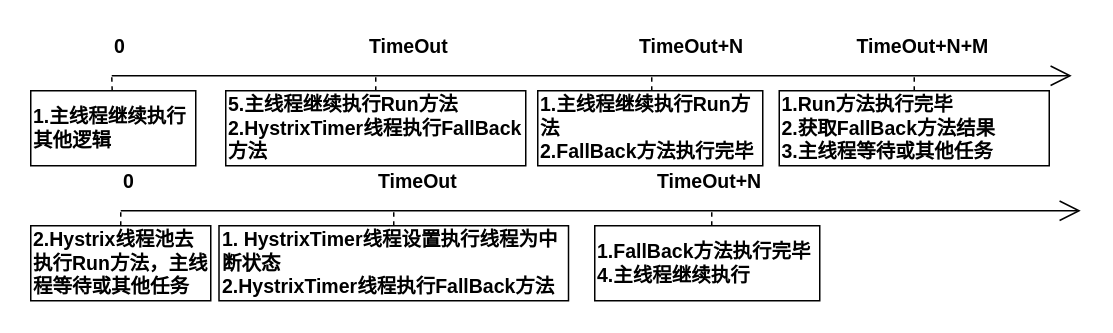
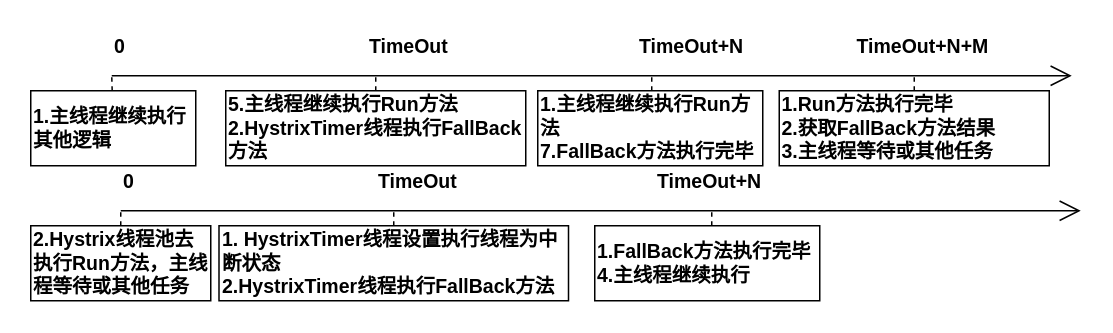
  <mxCell id="0" />
  <mxCell id="1" parent="0" />
  <mxCell id="2" value="1.主线程继续执行其他逻辑" style="shape=rect;html=1;whiteSpace=wrap;align=left;fontSize=13;fontStyle=1" vertex="1" parent="1"><mxGeometry x="20" y="60" width="110" height="50" as="geometry" /></mxCell>
  <mxCell id="3" value="" style="edgeStyle=none;dashed=1;html=1;endArrow=none;align=left;fontSize=13;fontStyle=1" edge="1" source="2" parent="1"><mxGeometry relative="1" as="geometry"><mxPoint x="74" y="50" as="targetPoint" /></mxGeometry></mxCell>
  <mxCell id="4" value="" style="edgeStyle=none;html=1;endArrow=open;verticalAlign=bottom;endSize=12;align=left;fontSize=13;fontStyle=1" edge="1" parent="1"><mxGeometry relative="1" as="geometry"><mxPoint x="74" y="50" as="sourcePoint" /><mxPoint x="714" y="50" as="targetPoint" /></mxGeometry></mxCell>
  <mxCell id="5" value="5.主线程继续执行Run方法&lt;br style=&quot;font-size: 13px;&quot;&gt;2.HystrixTimer线程执行FallBack方法" style="shape=rect;html=1;whiteSpace=wrap;align=left;fontSize=13;fontStyle=1" vertex="1" parent="1"><mxGeometry x="150" y="60" width="200" height="50" as="geometry" /></mxCell>
  <mxCell id="6" value="" style="edgeStyle=none;dashed=1;html=1;endArrow=none;exitX=0.5;exitY=0;exitDx=0;exitDy=0;align=left;fontSize=13;fontStyle=1" edge="1" parent="1" source="5"><mxGeometry relative="1" as="geometry"><mxPoint x="250" y="50" as="targetPoint" /><mxPoint x="241.5" y="110" as="sourcePoint" /></mxGeometry></mxCell>
- <mxCell id="7" value="1.主线程继续执行Run方法&lt;br style=&quot;font-size: 13px;&quot;&gt;2.FallBack方法执行完毕" style="shape=rect;html=1;whiteSpace=wrap;align=left;fontSize=13;fontStyle=1" vertex="1" parent="1"><mxGeometry x="358" y="60" width="150" height="50" as="geometry" /></mxCell>
+ <mxCell id="7" value="1.主线程继续执行Run方法&lt;br style=&quot;font-size: 13px;&quot;&gt;7.FallBack方法执行完毕" style="shape=rect;html=1;whiteSpace=wrap;align=left;fontSize=13;fontStyle=1" vertex="1" parent="1"><mxGeometry x="358" y="60" width="150" height="50" as="geometry" /></mxCell>
  <mxCell id="8" value="" style="edgeStyle=none;dashed=1;html=1;endArrow=none;align=left;fontSize=13;fontStyle=1" edge="1" parent="1"><mxGeometry relative="1" as="geometry"><mxPoint x="434" y="50" as="targetPoint" /><mxPoint x="434" y="60" as="sourcePoint" /></mxGeometry></mxCell>
  <mxCell id="9" value="1.Run方法执行完毕&lt;br style=&quot;font-size: 13px;&quot;&gt;2.获取FallBack方法结果&lt;br style=&quot;font-size: 13px;&quot;&gt;3.主线程等待或其他任务" style="shape=rect;html=1;whiteSpace=wrap;align=left;fontSize=13;fontStyle=1" vertex="1" parent="1"><mxGeometry x="519" y="60" width="180" height="50" as="geometry" /></mxCell>
  <mxCell id="10" value="" style="edgeStyle=none;dashed=1;html=1;endArrow=none;exitX=0.5;exitY=0;exitDx=0;exitDy=0;align=left;fontSize=13;fontStyle=1" edge="1" parent="1" source="9"><mxGeometry relative="1" as="geometry"><mxPoint x="609" y="50" as="targetPoint" /><mxPoint x="584" y="110" as="sourcePoint" /></mxGeometry></mxCell>
  <mxCell id="11" value="0" style="text;html=1;strokeColor=none;fillColor=none;align=left;verticalAlign=middle;whiteSpace=wrap;rounded=0;fontSize=13;fontStyle=1" vertex="1" parent="1"><mxGeometry x="74" y="20" width="40" height="20" as="geometry" /></mxCell>
  <mxCell id="12" value="TimeOut" style="text;html=1;strokeColor=none;fillColor=none;align=left;verticalAlign=middle;whiteSpace=wrap;rounded=0;fontSize=13;fontStyle=1" vertex="1" parent="1"><mxGeometry x="244" y="20" width="60" height="20" as="geometry" /></mxCell>
  <mxCell id="13" value="TimeOut+N" style="text;html=1;strokeColor=none;fillColor=none;align=left;verticalAlign=middle;whiteSpace=wrap;rounded=0;fontSize=13;fontStyle=1" vertex="1" parent="1"><mxGeometry x="424" y="20" width="70" height="20" as="geometry" /></mxCell>
  <mxCell id="14" value="TimeOut+N+M" style="text;html=1;strokeColor=none;fillColor=none;align=left;verticalAlign=middle;whiteSpace=wrap;rounded=0;fontSize=13;fontStyle=1" vertex="1" parent="1"><mxGeometry x="569" y="20" width="95" height="20" as="geometry" /></mxCell>
  <mxCell id="15" value="2.Hystrix线程池去执行Run方法，主线程等待或其他任务" style="shape=rect;html=1;whiteSpace=wrap;align=left;fontSize=13;fontStyle=1" vertex="1" parent="1"><mxGeometry x="20" y="150" width="120" height="50" as="geometry" /></mxCell>
  <mxCell id="16" value="" style="edgeStyle=none;dashed=1;html=1;endArrow=none;align=left;fontSize=13;fontStyle=1" edge="1" parent="1" source="15"><mxGeometry relative="1" as="geometry"><mxPoint x="80" y="140" as="targetPoint" /></mxGeometry></mxCell>
  <mxCell id="17" value="" style="edgeStyle=none;html=1;endArrow=open;verticalAlign=bottom;endSize=12;align=left;fontSize=13;fontStyle=1" edge="1" parent="1"><mxGeometry relative="1" as="geometry"><mxPoint x="80" y="140" as="sourcePoint" /><mxPoint x="720" y="140" as="targetPoint" /></mxGeometry></mxCell>
  <mxCell id="18" value="1.&amp;nbsp;HystrixTimer线程设置执行线程为中断状态&lt;br style=&quot;font-size: 13px;&quot;&gt;2.HystrixTimer线程执行FallBack方法" style="shape=rect;html=1;whiteSpace=wrap;align=left;fontSize=13;fontStyle=1" vertex="1" parent="1"><mxGeometry x="145.5" y="150" width="233" height="50" as="geometry" /></mxCell>
  <mxCell id="19" value="" style="edgeStyle=none;dashed=1;html=1;endArrow=none;exitX=0.5;exitY=0;exitDx=0;exitDy=0;align=left;fontSize=13;fontStyle=1" edge="1" parent="1" source="18"><mxGeometry relative="1" as="geometry"><mxPoint x="262" y="140" as="targetPoint" /><mxPoint x="244.5" y="200" as="sourcePoint" /></mxGeometry></mxCell>
  <mxCell id="20" value="1.FallBack方法执行完毕&lt;br style=&quot;font-size: 13px;&quot;&gt;4.主线程继续执行" style="shape=rect;html=1;whiteSpace=wrap;align=left;fontSize=13;fontStyle=1" vertex="1" parent="1"><mxGeometry x="396" y="150" width="150" height="50" as="geometry" /></mxCell>
  <mxCell id="21" value="" style="edgeStyle=none;dashed=1;html=1;endArrow=none;align=left;fontSize=13;fontStyle=1" edge="1" parent="1"><mxGeometry relative="1" as="geometry"><mxPoint x="474" y="140" as="targetPoint" /><mxPoint x="474" y="150" as="sourcePoint" /></mxGeometry></mxCell>
  <mxCell id="22" value="0" style="text;html=1;strokeColor=none;fillColor=none;align=left;verticalAlign=middle;whiteSpace=wrap;rounded=0;fontSize=13;fontStyle=1" vertex="1" parent="1"><mxGeometry x="80" y="110" width="40" height="20" as="geometry" /></mxCell>
  <mxCell id="23" value="TimeOut" style="text;html=1;strokeColor=none;fillColor=none;align=left;verticalAlign=middle;whiteSpace=wrap;rounded=0;fontSize=13;fontStyle=1" vertex="1" parent="1"><mxGeometry x="250" y="110" width="56" height="20" as="geometry" /></mxCell>
  <mxCell id="24" value="TimeOut+N" style="text;html=1;strokeColor=none;fillColor=none;align=left;verticalAlign=middle;whiteSpace=wrap;rounded=0;fontSize=13;fontStyle=1" vertex="1" parent="1"><mxGeometry x="436" y="110" width="70" height="20" as="geometry" /></mxCell>
